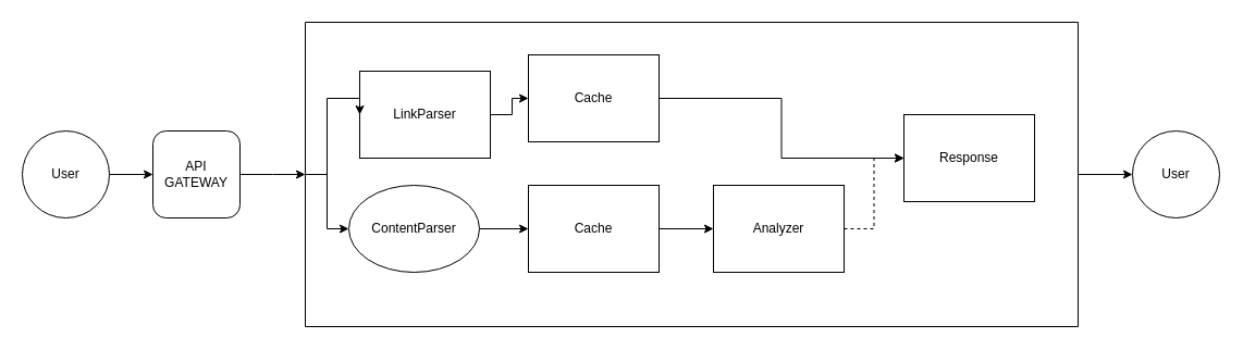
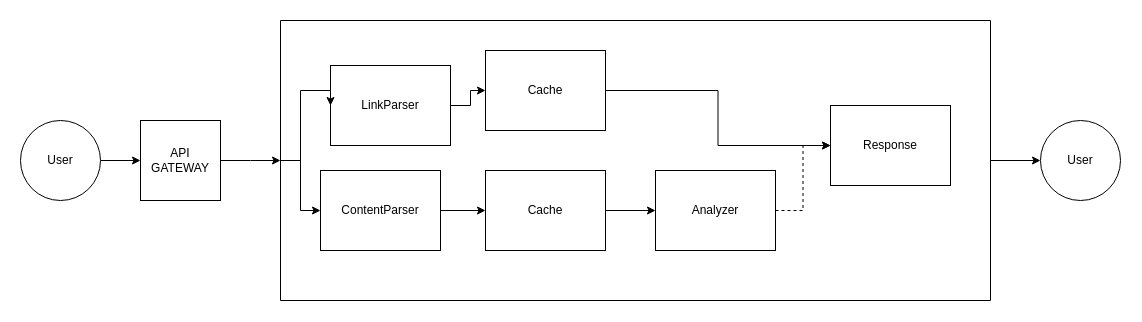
  <mxCell id="0" />
  <mxCell id="1" parent="0" />
  <mxCell id="2" style="edgeStyle=orthogonalEdgeStyle;rounded=0;orthogonalLoop=1;jettySize=auto;html=1;" edge="1" parent="1" source="3" target="5"><mxGeometry relative="1" as="geometry" /></mxCell>
  <mxCell id="3" value="User" style="ellipse;whiteSpace=wrap;html=1;aspect=fixed;" vertex="1" parent="1"><mxGeometry y="120" width="80" height="80" as="geometry" x="20" /></mxCell>
  <mxCell id="4" style="edgeStyle=orthogonalEdgeStyle;rounded=0;orthogonalLoop=1;jettySize=auto;html=1;" edge="1" parent="1" source="5"><mxGeometry relative="1" as="geometry"><mxPoint x="280" y="160" as="targetPoint" /></mxGeometry></mxCell>
- <mxCell id="5" value="API GATEWAY" style="whiteSpace=wrap;html=1;aspect=fixed;rounded=1;" vertex="1" parent="1"><mxGeometry x="140" y="120" width="80" height="80" as="geometry" /></mxCell>
+ <mxCell id="5" value="API GATEWAY" style="whiteSpace=wrap;html=1;aspect=fixed;" vertex="1" parent="1"><mxGeometry x="140" y="120" width="80" height="80" as="geometry" /></mxCell>
  <mxCell id="6" style="edgeStyle=orthogonalEdgeStyle;rounded=0;orthogonalLoop=1;jettySize=auto;html=1;" edge="1" parent="1" source="7" target="21"><mxGeometry relative="1" as="geometry" /></mxCell>
  <mxCell id="7" value="" style="swimlane;startSize=0;" vertex="1" parent="1"><mxGeometry x="280" y="20" width="710" height="280" as="geometry"><mxRectangle x="500" y="330" width="50" height="40" as="alternateBounds" /></mxGeometry></mxCell>
  <mxCell id="8" style="edgeStyle=orthogonalEdgeStyle;rounded=0;orthogonalLoop=1;jettySize=auto;html=1;entryX=0;entryY=0.5;entryDx=0;entryDy=0;" edge="1" parent="7" source="9" target="20"><mxGeometry relative="1" as="geometry" /></mxCell>
  <mxCell id="9" value="LinkParser" style="rounded=0;whiteSpace=wrap;html=1;" vertex="1" parent="7"><mxGeometry x="50" y="45" width="120" height="80" as="geometry" /></mxCell>
  <mxCell id="10" style="edgeStyle=orthogonalEdgeStyle;rounded=0;orthogonalLoop=1;jettySize=auto;html=1;entryX=0;entryY=0.5;entryDx=0;entryDy=0;" edge="1" parent="7" source="11" target="15"><mxGeometry relative="1" as="geometry" /></mxCell>
- <mxCell id="11" value="ContentParser" style="ellipse;whiteSpace=wrap;html=1;" vertex="1" parent="7"><mxGeometry x="40" y="150" width="120" height="80" as="geometry" /></mxCell>
+ <mxCell id="11" value="ContentParser" style="rounded=0;whiteSpace=wrap;html=1;" vertex="1" parent="7"><mxGeometry x="40" y="150" width="120" height="80" as="geometry" /></mxCell>
  <mxCell id="12" style="edgeStyle=orthogonalEdgeStyle;rounded=0;orthogonalLoop=1;jettySize=auto;html=1;exitX=0;exitY=0.5;exitDx=0;exitDy=0;entryX=0;entryY=0.5;entryDx=0;entryDy=0;" edge="1" parent="7" source="7" target="9"><mxGeometry relative="1" as="geometry"><Array as="points"><mxPoint x="20" y="140" /><mxPoint x="20" y="70" /></Array></mxGeometry></mxCell>
  <mxCell id="13" style="edgeStyle=orthogonalEdgeStyle;rounded=0;orthogonalLoop=1;jettySize=auto;html=1;exitX=0;exitY=0.5;exitDx=0;exitDy=0;entryX=0;entryY=0.5;entryDx=0;entryDy=0;" edge="1" parent="7" source="7" target="11"><mxGeometry relative="1" as="geometry"><Array as="points"><mxPoint x="20" y="140" /><mxPoint x="20" y="190" /></Array></mxGeometry></mxCell>
  <mxCell id="14" style="edgeStyle=orthogonalEdgeStyle;rounded=0;orthogonalLoop=1;jettySize=auto;html=1;entryX=0;entryY=0.5;entryDx=0;entryDy=0;" edge="1" parent="7" source="15" target="17"><mxGeometry relative="1" as="geometry" /></mxCell>
  <mxCell id="15" value="Cache" style="rounded=0;whiteSpace=wrap;html=1;" vertex="1" parent="7"><mxGeometry x="205" y="150" width="120" height="80" as="geometry" /></mxCell>
  <mxCell id="16" style="edgeStyle=orthogonalEdgeStyle;rounded=0;orthogonalLoop=1;jettySize=auto;html=1;entryX=0;entryY=0.5;entryDx=0;entryDy=0;dashed=1;" edge="1" parent="7" source="17" target="18"><mxGeometry relative="1" as="geometry" /></mxCell>
  <mxCell id="17" value="Analyzer" style="rounded=0;whiteSpace=wrap;html=1;" vertex="1" parent="7"><mxGeometry x="375" y="150" width="120" height="80" as="geometry" /></mxCell>
  <mxCell id="18" value="Response" style="rounded=0;whiteSpace=wrap;html=1;" vertex="1" parent="7"><mxGeometry x="550" y="85" width="120" height="80" as="geometry" /></mxCell>
  <mxCell id="19" style="edgeStyle=orthogonalEdgeStyle;rounded=0;orthogonalLoop=1;jettySize=auto;html=1;entryX=0;entryY=0.5;entryDx=0;entryDy=0;" edge="1" parent="7" source="20" target="18"><mxGeometry relative="1" as="geometry" /></mxCell>
  <mxCell id="20" value="Cache" style="rounded=0;whiteSpace=wrap;html=1;" vertex="1" parent="7"><mxGeometry x="205" y="30" width="120" height="80" as="geometry" /></mxCell>
  <mxCell id="21" value="User" style="ellipse;whiteSpace=wrap;html=1;aspect=fixed;" vertex="1" parent="1"><mxGeometry x="1040" y="120" width="80" height="80" as="geometry" /></mxCell>
